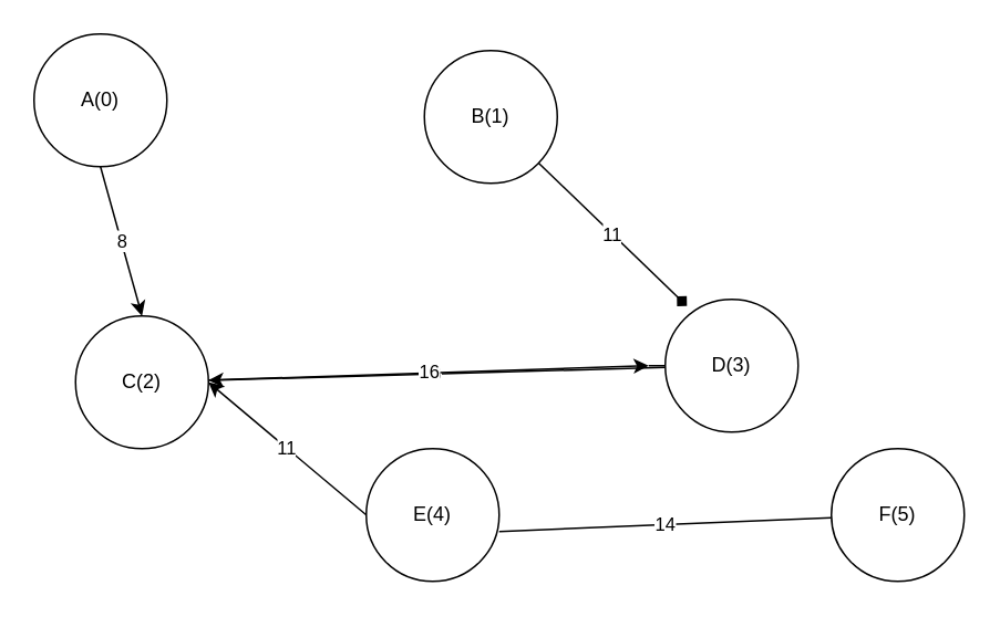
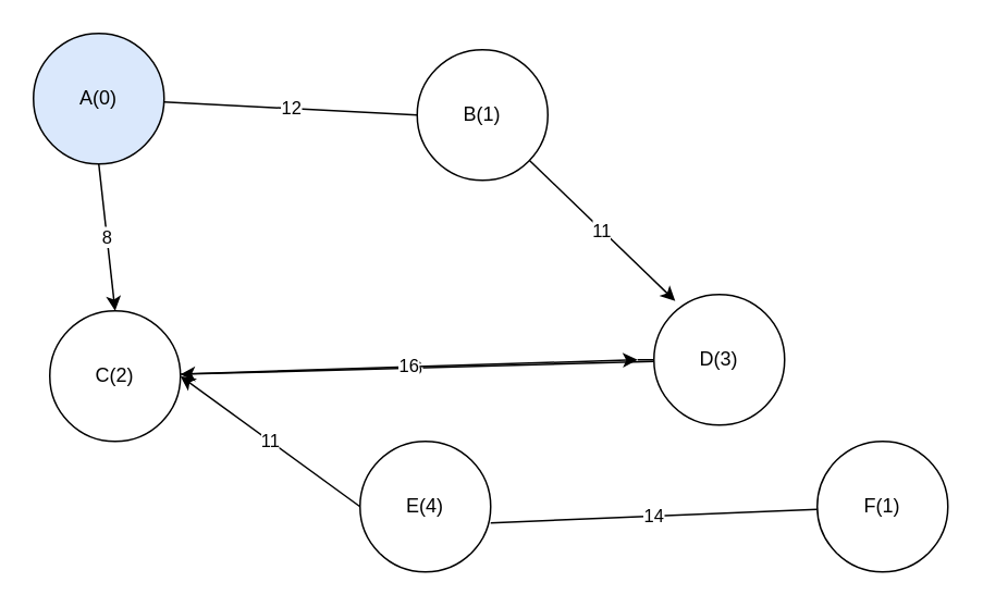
  <mxCell id="0" />
  <mxCell id="1" parent="0" />
  <mxCell id="2" value="E(4)" style="ellipse;whiteSpace=wrap;html=1;aspect=fixed;" vertex="1" parent="1"><mxGeometry x="220" y="270" width="80" height="80" as="geometry" /></mxCell>
  <mxCell id="3" style="edgeStyle=none;html=1;startArrow=none;startFill=0;endArrow=none;endFill=0;" edge="1" parent="1" source="5"><mxGeometry relative="1" as="geometry"><mxPoint x="390" y="220" as="targetPoint" /></mxGeometry></mxCell>
  <mxCell id="4" value="6" style="edgeStyle=none;html=1;startArrow=none;startFill=0;endArrow=classic;endFill=1;" edge="1" parent="1" source="5" target="8"><mxGeometry relative="1" as="geometry" /></mxCell>
  <mxCell id="5" value="D(3)" style="ellipse;whiteSpace=wrap;html=1;aspect=fixed;" vertex="1" parent="1"><mxGeometry x="400" y="180" width="80" height="80" as="geometry" /></mxCell>
  <mxCell id="6" value="11" style="edgeStyle=none;html=1;exitX=1;exitY=0.5;exitDx=0;exitDy=0;entryX=0;entryY=0.5;entryDx=0;entryDy=0;endArrow=none;endFill=0;startArrow=classic;startFill=1;" edge="1" parent="1" source="8" target="2"><mxGeometry relative="1" as="geometry" /></mxCell>
  <mxCell id="7" value="16" style="html=1;startArrow=none;startFill=0;endArrow=classic;endFill=1;" edge="1" parent="1" source="8"><mxGeometry relative="1" as="geometry"><mxPoint x="390" y="220" as="targetPoint" /></mxGeometry></mxCell>
- <mxCell id="8" value="C(2)" style="ellipse;whiteSpace=wrap;html=1;aspect=fixed;" vertex="1" parent="1"><mxGeometry x="45" y="190" width="80" height="80" as="geometry" /></mxCell>
- <mxCell id="9" value="11" style="edgeStyle=none;html=1;entryX=0.163;entryY=0.05;entryDx=0;entryDy=0;entryPerimeter=0;startArrow=none;startFill=0;endArrow=diamond;endFill=1;" edge="1" parent="1" source="10" target="5"><mxGeometry relative="1" as="geometry" /></mxCell>
+ <mxCell id="8" value="C(2)" style="ellipse;whiteSpace=wrap;html=1;aspect=fixed;" vertex="1" parent="1"><mxGeometry x="30" y="190" width="80" height="80" as="geometry" /></mxCell>
+ <mxCell id="9" value="11" style="edgeStyle=none;html=1;entryX=0.163;entryY=0.05;entryDx=0;entryDy=0;entryPerimeter=0;startArrow=none;startFill=0;endArrow=classic;endFill=1;" edge="1" parent="1" source="10" target="5"><mxGeometry relative="1" as="geometry" /></mxCell>
  <mxCell id="10" value="B(1)" style="ellipse;whiteSpace=wrap;html=1;aspect=fixed;" vertex="1" parent="1"><mxGeometry x="255" y="30" width="80" height="80" as="geometry" /></mxCell>
+ <mxCell id="11" value="12" style="edgeStyle=none;html=1;entryX=0;entryY=0.5;entryDx=0;entryDy=0;endArrow=none;endFill=0;" edge="1" parent="1" source="13" target="10"><mxGeometry relative="1" as="geometry" /></mxCell>
  <mxCell id="12" value="8" style="edgeStyle=none;html=1;exitX=0.5;exitY=1;exitDx=0;exitDy=0;entryX=0.5;entryY=0;entryDx=0;entryDy=0;" edge="1" parent="1" source="13" target="8"><mxGeometry relative="1" as="geometry" /></mxCell>
- <mxCell id="13" value="A(0)" style="ellipse;whiteSpace=wrap;html=1;aspect=fixed;" vertex="1" parent="1"><mxGeometry x="20" y="20" width="80" height="80" as="geometry" /></mxCell>
+ <mxCell id="13" value="A(0)" style="ellipse;whiteSpace=wrap;html=1;aspect=fixed;fillColor=#dae8fc;" vertex="1" parent="1"><mxGeometry x="20" y="20" width="80" height="80" as="geometry" /></mxCell>
  <mxCell id="14" value="14" style="edgeStyle=none;html=1;startArrow=none;startFill=0;endArrow=none;endFill=0;" edge="1" parent="1" source="15"><mxGeometry relative="1" as="geometry"><mxPoint x="300" y="320" as="targetPoint" /></mxGeometry></mxCell>
- <mxCell id="15" value="F(5)" style="ellipse;whiteSpace=wrap;html=1;aspect=fixed;" vertex="1" parent="1"><mxGeometry x="500" y="270" width="80" height="80" as="geometry" /></mxCell>
+ <mxCell id="15" value="F(1)" style="ellipse;whiteSpace=wrap;html=1;aspect=fixed;" vertex="1" parent="1"><mxGeometry x="500" y="270" width="80" height="80" as="geometry" /></mxCell>
